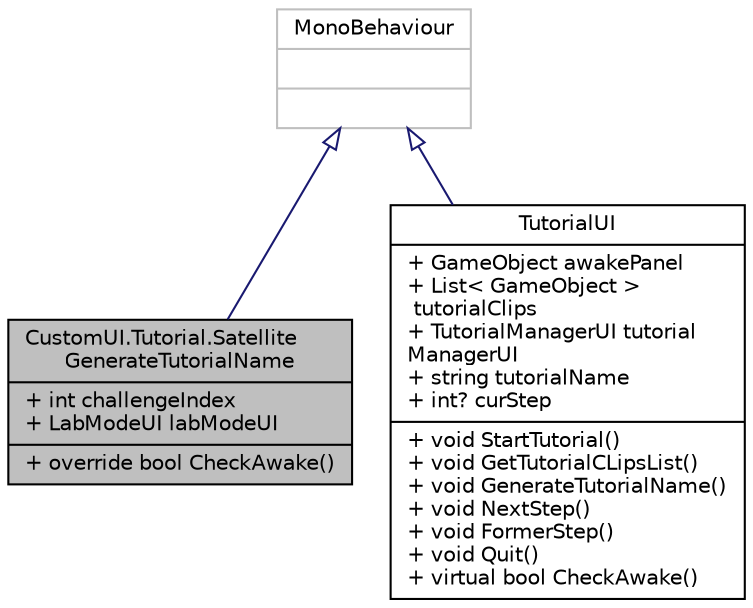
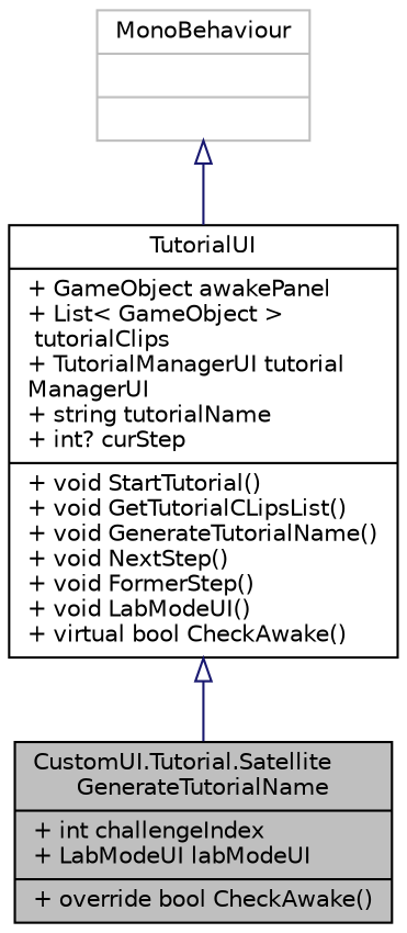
  digraph {
    node [color=black fillcolor=white fontname=Helvetica fontsize=10 shape=record style=filled]
    edge [arrowtail=onormal color=midnightblue dir=back fontname=Helvetica fontsize=10 labelfontname=Helvetica labelfontsize=10 style=solid]
    n1 [fillcolor=grey75 fontcolor=black height=0.2 label="{CustomUI.Tutorial.Satellite\lGenerateTutorialName\n|+ int challengeIndex\l+ LabModeUI labModeUI\l|+ override bool CheckAwake()\l}" width=0.4]
-   n2 [height=0.2 label="{TutorialUI\n|+ GameObject awakePanel\l+ List\< GameObject \>\l tutorialClips\l+ TutorialManagerUI tutorial\lManagerUI\l+ string tutorialName\l+ int? curStep\l|+ void StartTutorial()\l+ void GetTutorialCLipsList()\l+ void GenerateTutorialName()\l+ void NextStep()\l+ void FormerStep()\l+ void Quit()\l+ virtual bool CheckAwake()\l}" width=0.4]
+   n2 [height=0.2 label="{TutorialUI\n|+ GameObject awakePanel\l+ List\< GameObject \>\l tutorialClips\l+ TutorialManagerUI tutorial\lManagerUI\l+ string tutorialName\l+ int? curStep\l|+ void StartTutorial()\l+ void GetTutorialCLipsList()\l+ void GenerateTutorialName()\l+ void NextStep()\l+ void FormerStep()\l+ void LabModeUI()\l+ virtual bool CheckAwake()\l}" width=0.4]
    n3 [color=grey75 height=0.2 label="{MonoBehaviour\n||}" width=0.4]
-   n3 -> n1
+   n2 -> n1
    n3 -> n2
  }
